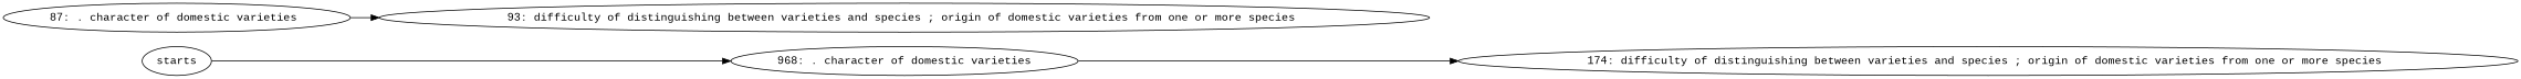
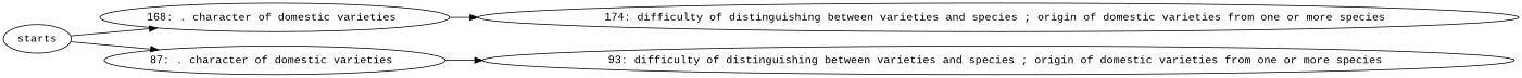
  digraph {
    fontname="Liberation Mono"
    rankdir=LR
    node [fontname="Liberation Mono"]
    edge [fontname="Liberation Mono"]
-   n1 [label="968: . character of domestic varieties"]
+   n1 [label="168: . character of domestic varieties "]
    n2 [label="174: difficulty of distinguishing between varieties and species ; origin of domestic varieties from one or more species "]
    n3 [label="93: difficulty of distinguishing between varieties and species ; origin of domestic varieties from one or more species "]
    n4 [label="87: . character of domestic varieties "]
    n5 [label=starts]
    n1 -> n2
    n4 -> n3
    n5 -> n1
+   n5 -> n4
  }
